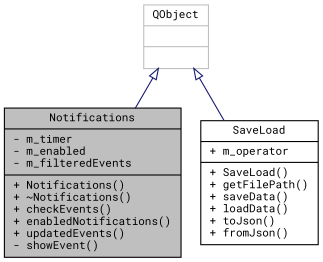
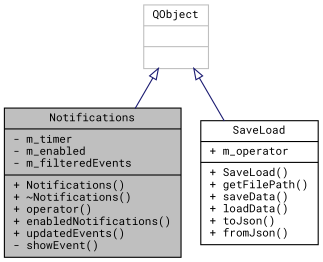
  digraph {
    fontname="Roboto Mono"
    node [color=black fillcolor=white fontname="Roboto Mono" fontsize=10 shape=record style=filled]
    edge [arrowtail=onormal color=midnightblue dir=back fontname="Roboto Mono" fontsize=10 labelfontname=Helvetica labelfontsize=10 style=solid]
-   n1 [fillcolor=grey75 fontcolor=black height=0.2 label="{Notifications\n|- m_timer\l- m_enabled\l- m_filteredEvents\l|+ Notifications()\l+ ~Notifications()\l+ checkEvents()\l+ enabledNotifications()\l+ updatedEvents()\l- showEvent()\l}" width=0.4]
+   n1 [fillcolor=grey75 fontcolor=black height=0.2 label="{Notifications\n|- m_timer\l- m_enabled\l- m_filteredEvents\l|+ Notifications()\l+ ~Notifications()\l+ operator()\l+ enabledNotifications()\l+ updatedEvents()\l- showEvent()\l}" width=0.4]
    n2 [color=grey75 height=0.2 label="{QObject\n||}" width=0.4]
    n3 [height=0.2 label="{SaveLoad\n|+ m_operator\l|+ SaveLoad()\l+ getFilePath()\l+ saveData()\l+ loadData()\l+ toJson()\l+ fromJson()\l}" width=0.4]
    n2 -> n1
    n2 -> n3
  }
